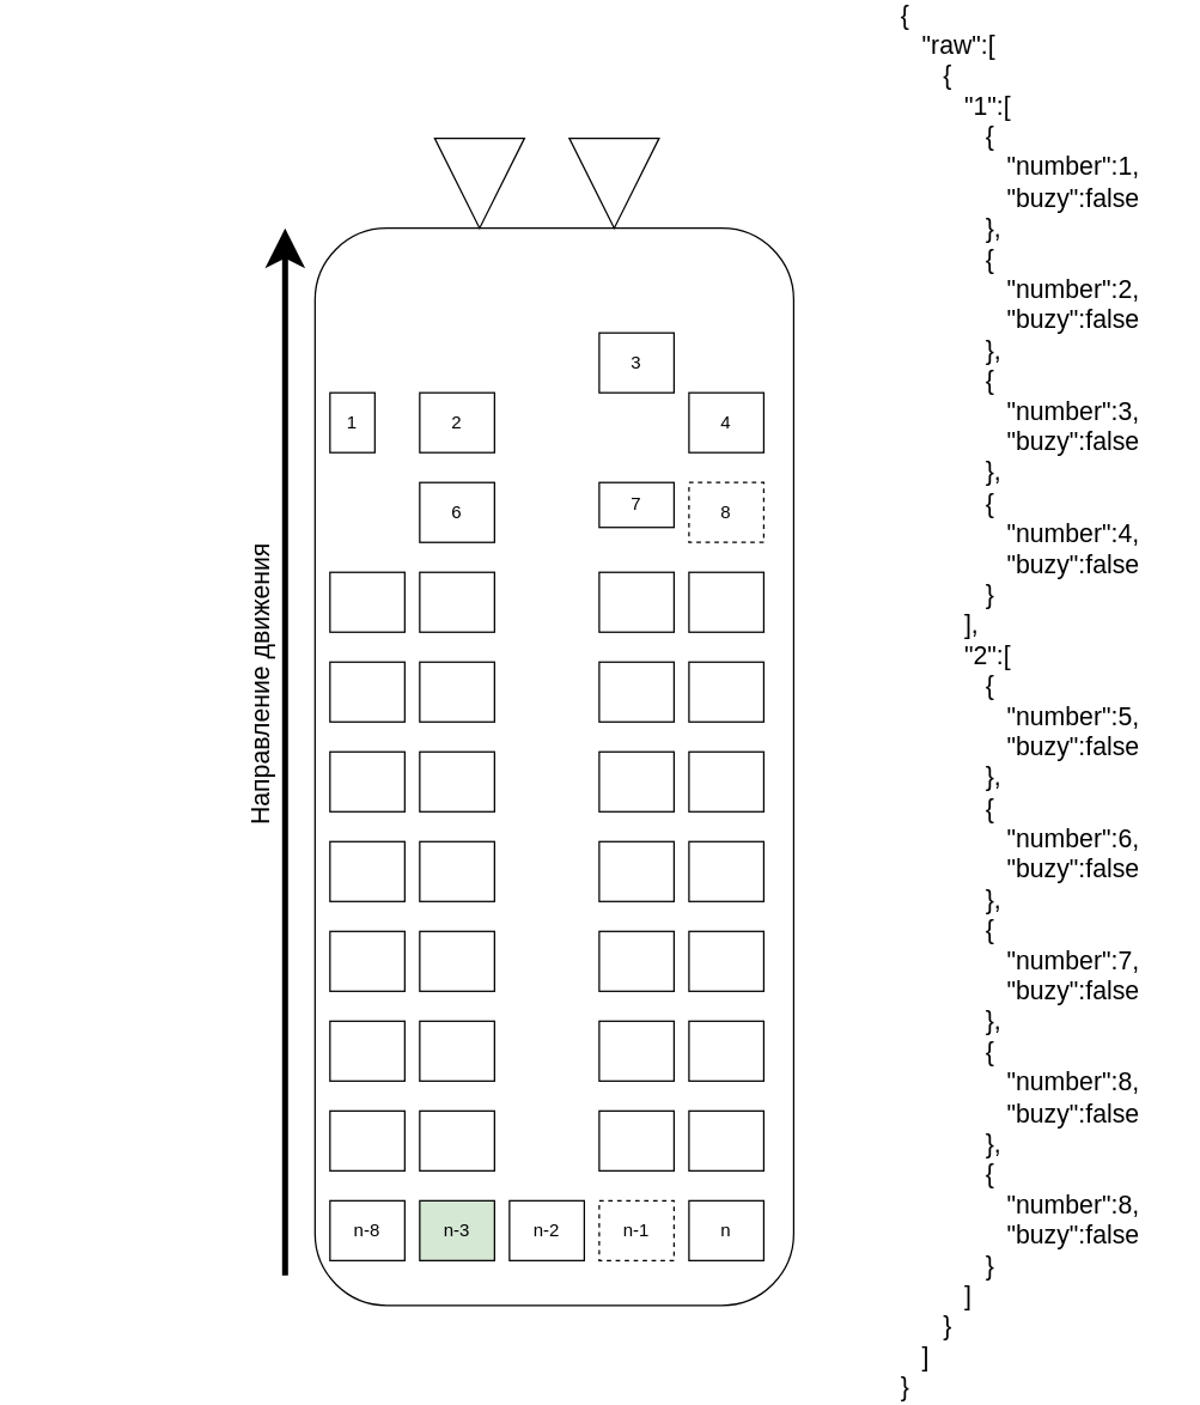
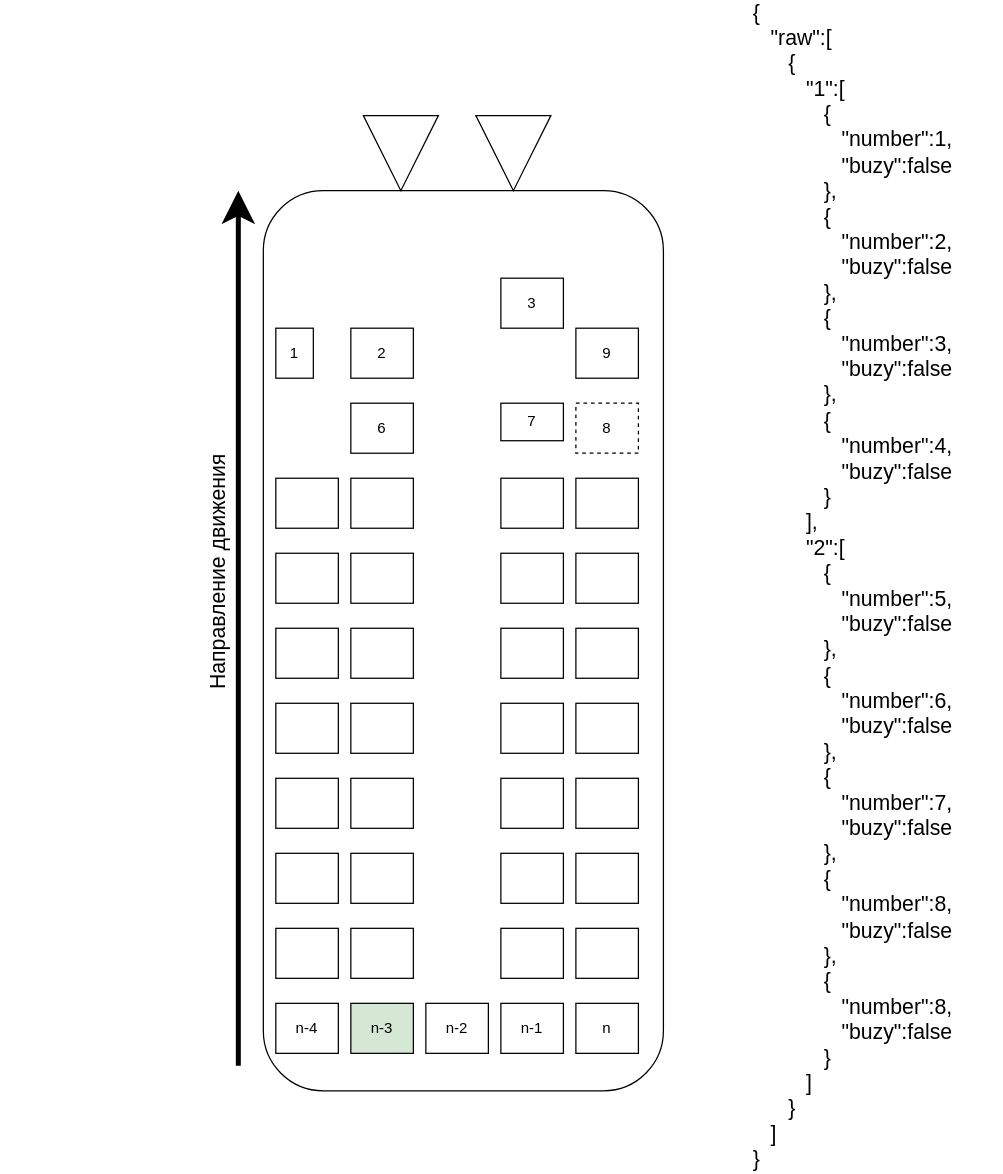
  <mxCell id="0" />
  <mxCell id="1" parent="0" />
  <mxCell id="2" value="" style="rounded=1;whiteSpace=wrap;html=1;" vertex="1" parent="1"><mxGeometry x="210" y="113" width="320" height="720" as="geometry" /></mxCell>
  <mxCell id="3" value="1" style="rounded=0;whiteSpace=wrap;html=1;" vertex="1" parent="1"><mxGeometry x="220" y="223" width="30" height="40" as="geometry" /></mxCell>
  <mxCell id="4" value="" style="triangle;whiteSpace=wrap;html=1;rotation=90;" vertex="1" parent="1"><mxGeometry x="290" y="53" width="60" height="60" as="geometry" /></mxCell>
  <mxCell id="5" value="" style="triangle;whiteSpace=wrap;html=1;rotation=90;" vertex="1" parent="1"><mxGeometry x="380" y="53" width="60" height="60" as="geometry" /></mxCell>
  <mxCell id="6" value="" style="endArrow=classic;html=1;rounded=0;endSize=14;strokeWidth=4;" edge="1" parent="1"><mxGeometry width="50" height="50" relative="1" as="geometry"><mxPoint x="190" y="813" as="sourcePoint" /><mxPoint x="190" y="113" as="targetPoint" /></mxGeometry></mxCell>
  <mxCell id="7" value="&lt;font style=&quot;font-size: 17px&quot;&gt;Направление движения&lt;/font&gt;" style="text;html=1;strokeColor=none;fillColor=none;align=center;verticalAlign=middle;whiteSpace=wrap;rounded=0;rotation=-90;" vertex="1" parent="1"><mxGeometry x="20" y="403" width="310" height="30" as="geometry" /></mxCell>
  <mxCell id="8" value="2" style="rounded=0;whiteSpace=wrap;html=1;" vertex="1" parent="1"><mxGeometry x="280" y="223" width="50" height="40" as="geometry" /></mxCell>
  <mxCell id="9" value="6" style="rounded=0;whiteSpace=wrap;html=1;" vertex="1" parent="1"><mxGeometry x="280" y="283" width="50" height="40" as="geometry" /></mxCell>
  <mxCell id="10" value="" style="rounded=0;whiteSpace=wrap;html=1;" vertex="1" parent="1"><mxGeometry x="220" y="343" width="50" height="40" as="geometry" /></mxCell>
  <mxCell id="11" value="" style="rounded=0;whiteSpace=wrap;html=1;" vertex="1" parent="1"><mxGeometry x="280" y="343" width="50" height="40" as="geometry" /></mxCell>
  <mxCell id="12" value="" style="rounded=0;whiteSpace=wrap;html=1;" vertex="1" parent="1"><mxGeometry x="220" y="403" width="50" height="40" as="geometry" /></mxCell>
  <mxCell id="13" value="" style="rounded=0;whiteSpace=wrap;html=1;" vertex="1" parent="1"><mxGeometry x="280" y="403" width="50" height="40" as="geometry" /></mxCell>
  <mxCell id="14" value="" style="rounded=0;whiteSpace=wrap;html=1;" vertex="1" parent="1"><mxGeometry x="220" y="463" width="50" height="40" as="geometry" /></mxCell>
  <mxCell id="15" value="" style="rounded=0;whiteSpace=wrap;html=1;" vertex="1" parent="1"><mxGeometry x="280" y="463" width="50" height="40" as="geometry" /></mxCell>
  <mxCell id="16" value="" style="rounded=0;whiteSpace=wrap;html=1;" vertex="1" parent="1"><mxGeometry x="220" y="523" width="50" height="40" as="geometry" /></mxCell>
  <mxCell id="17" value="" style="rounded=0;whiteSpace=wrap;html=1;" vertex="1" parent="1"><mxGeometry x="280" y="523" width="50" height="40" as="geometry" /></mxCell>
  <mxCell id="18" value="" style="rounded=0;whiteSpace=wrap;html=1;" vertex="1" parent="1"><mxGeometry x="220" y="583" width="50" height="40" as="geometry" /></mxCell>
  <mxCell id="19" value="" style="rounded=0;whiteSpace=wrap;html=1;" vertex="1" parent="1"><mxGeometry x="280" y="583" width="50" height="40" as="geometry" /></mxCell>
  <mxCell id="20" value="" style="rounded=0;whiteSpace=wrap;html=1;" vertex="1" parent="1"><mxGeometry x="220" y="643" width="50" height="40" as="geometry" /></mxCell>
  <mxCell id="21" value="" style="rounded=0;whiteSpace=wrap;html=1;" vertex="1" parent="1"><mxGeometry x="280" y="643" width="50" height="40" as="geometry" /></mxCell>
  <mxCell id="22" value="3" style="rounded=0;whiteSpace=wrap;html=1;" vertex="1" parent="1"><mxGeometry x="400" y="183" width="50" height="40" as="geometry" /></mxCell>
- <mxCell id="23" value="4" style="rounded=0;whiteSpace=wrap;html=1;" vertex="1" parent="1"><mxGeometry x="460" y="223" width="50" height="40" as="geometry" /></mxCell>
+ <mxCell id="23" value="9" style="rounded=0;whiteSpace=wrap;html=1;" vertex="1" parent="1"><mxGeometry x="460" y="223" width="50" height="40" as="geometry" /></mxCell>
  <mxCell id="24" value="7" style="rounded=0;whiteSpace=wrap;html=1;" vertex="1" parent="1"><mxGeometry x="400" y="283" width="50" height="30" as="geometry" /></mxCell>
  <mxCell id="25" value="8" style="rounded=0;whiteSpace=wrap;html=1;dashed=1;" vertex="1" parent="1"><mxGeometry x="460" y="283" width="50" height="40" as="geometry" /></mxCell>
  <mxCell id="26" value="" style="rounded=0;whiteSpace=wrap;html=1;" vertex="1" parent="1"><mxGeometry x="400" y="343" width="50" height="40" as="geometry" /></mxCell>
  <mxCell id="27" value="" style="rounded=0;whiteSpace=wrap;html=1;" vertex="1" parent="1"><mxGeometry x="460" y="343" width="50" height="40" as="geometry" /></mxCell>
  <mxCell id="28" value="" style="rounded=0;whiteSpace=wrap;html=1;" vertex="1" parent="1"><mxGeometry x="400" y="403" width="50" height="40" as="geometry" /></mxCell>
  <mxCell id="29" value="" style="rounded=0;whiteSpace=wrap;html=1;" vertex="1" parent="1"><mxGeometry x="460" y="403" width="50" height="40" as="geometry" /></mxCell>
  <mxCell id="30" value="" style="rounded=0;whiteSpace=wrap;html=1;" vertex="1" parent="1"><mxGeometry x="400" y="463" width="50" height="40" as="geometry" /></mxCell>
  <mxCell id="31" value="" style="rounded=0;whiteSpace=wrap;html=1;" vertex="1" parent="1"><mxGeometry x="460" y="463" width="50" height="40" as="geometry" /></mxCell>
  <mxCell id="32" value="" style="rounded=0;whiteSpace=wrap;html=1;" vertex="1" parent="1"><mxGeometry x="400" y="523" width="50" height="40" as="geometry" /></mxCell>
  <mxCell id="33" value="" style="rounded=0;whiteSpace=wrap;html=1;" vertex="1" parent="1"><mxGeometry x="460" y="523" width="50" height="40" as="geometry" /></mxCell>
  <mxCell id="34" value="" style="rounded=0;whiteSpace=wrap;html=1;" vertex="1" parent="1"><mxGeometry x="400" y="583" width="50" height="40" as="geometry" /></mxCell>
  <mxCell id="35" value="" style="rounded=0;whiteSpace=wrap;html=1;" vertex="1" parent="1"><mxGeometry x="460" y="583" width="50" height="40" as="geometry" /></mxCell>
  <mxCell id="36" value="" style="rounded=0;whiteSpace=wrap;html=1;" vertex="1" parent="1"><mxGeometry x="400" y="643" width="50" height="40" as="geometry" /></mxCell>
  <mxCell id="37" value="" style="rounded=0;whiteSpace=wrap;html=1;" vertex="1" parent="1"><mxGeometry x="460" y="643" width="50" height="40" as="geometry" /></mxCell>
  <mxCell id="38" value="" style="rounded=0;whiteSpace=wrap;html=1;" vertex="1" parent="1"><mxGeometry x="220" y="703" width="50" height="40" as="geometry" /></mxCell>
  <mxCell id="39" value="" style="rounded=0;whiteSpace=wrap;html=1;" vertex="1" parent="1"><mxGeometry x="280" y="703" width="50" height="40" as="geometry" /></mxCell>
  <mxCell id="40" value="" style="rounded=0;whiteSpace=wrap;html=1;" vertex="1" parent="1"><mxGeometry x="400" y="703" width="50" height="40" as="geometry" /></mxCell>
  <mxCell id="41" value="" style="rounded=0;whiteSpace=wrap;html=1;" vertex="1" parent="1"><mxGeometry x="460" y="703" width="50" height="40" as="geometry" /></mxCell>
- <mxCell id="42" value="n-8" style="rounded=0;whiteSpace=wrap;html=1;" vertex="1" parent="1"><mxGeometry x="220" y="763" width="50" height="40" as="geometry" /></mxCell>
+ <mxCell id="42" value="n-4" style="rounded=0;whiteSpace=wrap;html=1;" vertex="1" parent="1"><mxGeometry x="220" y="763" width="50" height="40" as="geometry" /></mxCell>
  <mxCell id="43" value="n-3" style="rounded=0;whiteSpace=wrap;html=1;fillColor=#d5e8d4;" vertex="1" parent="1"><mxGeometry x="280" y="763" width="50" height="40" as="geometry" /></mxCell>
- <mxCell id="44" value="n-1" style="rounded=0;whiteSpace=wrap;html=1;dashed=1;" vertex="1" parent="1"><mxGeometry x="400" y="763" width="50" height="40" as="geometry" /></mxCell>
+ <mxCell id="44" value="n-1" style="rounded=0;whiteSpace=wrap;html=1;" vertex="1" parent="1"><mxGeometry x="400" y="763" width="50" height="40" as="geometry" /></mxCell>
  <mxCell id="45" value="n" style="rounded=0;whiteSpace=wrap;html=1;" vertex="1" parent="1"><mxGeometry x="460" y="763" width="50" height="40" as="geometry" /></mxCell>
  <mxCell id="46" value="n-2" style="rounded=0;whiteSpace=wrap;html=1;" vertex="1" parent="1"><mxGeometry x="340" y="763" width="50" height="40" as="geometry" /></mxCell>
  <mxCell id="47" value="&lt;div&gt;{&lt;/div&gt;&lt;div&gt;&amp;nbsp; &amp;nbsp;&quot;raw&quot;:[&lt;/div&gt;&lt;div&gt;&amp;nbsp; &amp;nbsp; &amp;nbsp; {&lt;/div&gt;&lt;div&gt;&amp;nbsp; &amp;nbsp; &amp;nbsp; &amp;nbsp; &amp;nbsp;&quot;1&quot;:[&lt;/div&gt;&lt;div&gt;&amp;nbsp; &amp;nbsp; &amp;nbsp; &amp;nbsp; &amp;nbsp; &amp;nbsp; {&lt;/div&gt;&lt;div&gt;&amp;nbsp; &amp;nbsp; &amp;nbsp; &amp;nbsp; &amp;nbsp; &amp;nbsp; &amp;nbsp; &amp;nbsp;&quot;number&quot;:1,&lt;/div&gt;&lt;div&gt;&amp;nbsp; &amp;nbsp; &amp;nbsp; &amp;nbsp; &amp;nbsp; &amp;nbsp; &amp;nbsp; &amp;nbsp;&quot;buzy&quot;:false&lt;/div&gt;&lt;div&gt;&amp;nbsp; &amp;nbsp; &amp;nbsp; &amp;nbsp; &amp;nbsp; &amp;nbsp; },&lt;/div&gt;&lt;div&gt;&amp;nbsp; &amp;nbsp; &amp;nbsp; &amp;nbsp; &amp;nbsp; &amp;nbsp; {&lt;/div&gt;&lt;div&gt;&amp;nbsp; &amp;nbsp; &amp;nbsp; &amp;nbsp; &amp;nbsp; &amp;nbsp; &amp;nbsp; &amp;nbsp;&quot;number&quot;:2,&lt;/div&gt;&lt;div&gt;&amp;nbsp; &amp;nbsp; &amp;nbsp; &amp;nbsp; &amp;nbsp; &amp;nbsp; &amp;nbsp; &amp;nbsp;&quot;buzy&quot;:false&lt;/div&gt;&lt;div&gt;&amp;nbsp; &amp;nbsp; &amp;nbsp; &amp;nbsp; &amp;nbsp; &amp;nbsp; },&lt;/div&gt;&lt;div&gt;&amp;nbsp; &amp;nbsp; &amp;nbsp; &amp;nbsp; &amp;nbsp; &amp;nbsp; {&lt;/div&gt;&lt;div&gt;&amp;nbsp; &amp;nbsp; &amp;nbsp; &amp;nbsp; &amp;nbsp; &amp;nbsp; &amp;nbsp; &amp;nbsp;&quot;number&quot;:3,&lt;/div&gt;&lt;div&gt;&amp;nbsp; &amp;nbsp; &amp;nbsp; &amp;nbsp; &amp;nbsp; &amp;nbsp; &amp;nbsp; &amp;nbsp;&quot;buzy&quot;:false&lt;/div&gt;&lt;div&gt;&amp;nbsp; &amp;nbsp; &amp;nbsp; &amp;nbsp; &amp;nbsp; &amp;nbsp; },&lt;/div&gt;&lt;div&gt;&amp;nbsp; &amp;nbsp; &amp;nbsp; &amp;nbsp; &amp;nbsp; &amp;nbsp; {&lt;/div&gt;&lt;div&gt;&amp;nbsp; &amp;nbsp; &amp;nbsp; &amp;nbsp; &amp;nbsp; &amp;nbsp; &amp;nbsp; &amp;nbsp;&quot;number&quot;:4,&lt;/div&gt;&lt;div&gt;&amp;nbsp; &amp;nbsp; &amp;nbsp; &amp;nbsp; &amp;nbsp; &amp;nbsp; &amp;nbsp; &amp;nbsp;&quot;buzy&quot;:false&lt;/div&gt;&lt;div&gt;&amp;nbsp; &amp;nbsp; &amp;nbsp; &amp;nbsp; &amp;nbsp; &amp;nbsp; }&lt;/div&gt;&lt;div&gt;&amp;nbsp; &amp;nbsp; &amp;nbsp; &amp;nbsp; &amp;nbsp;],&lt;/div&gt;&lt;div&gt;&amp;nbsp; &amp;nbsp; &amp;nbsp; &amp;nbsp; &amp;nbsp;&quot;2&quot;:[&lt;/div&gt;&lt;div&gt;&amp;nbsp; &amp;nbsp; &amp;nbsp; &amp;nbsp; &amp;nbsp; &amp;nbsp; {&lt;/div&gt;&lt;div&gt;&amp;nbsp; &amp;nbsp; &amp;nbsp; &amp;nbsp; &amp;nbsp; &amp;nbsp; &amp;nbsp; &amp;nbsp;&quot;number&quot;:5,&lt;/div&gt;&lt;div&gt;&amp;nbsp; &amp;nbsp; &amp;nbsp; &amp;nbsp; &amp;nbsp; &amp;nbsp; &amp;nbsp; &amp;nbsp;&quot;buzy&quot;:false&lt;/div&gt;&lt;div&gt;&amp;nbsp; &amp;nbsp; &amp;nbsp; &amp;nbsp; &amp;nbsp; &amp;nbsp; },&lt;/div&gt;&lt;div&gt;&amp;nbsp; &amp;nbsp; &amp;nbsp; &amp;nbsp; &amp;nbsp; &amp;nbsp; {&lt;/div&gt;&lt;div&gt;&amp;nbsp; &amp;nbsp; &amp;nbsp; &amp;nbsp; &amp;nbsp; &amp;nbsp; &amp;nbsp; &amp;nbsp;&quot;number&quot;:6,&lt;/div&gt;&lt;div&gt;&amp;nbsp; &amp;nbsp; &amp;nbsp; &amp;nbsp; &amp;nbsp; &amp;nbsp; &amp;nbsp; &amp;nbsp;&quot;buzy&quot;:false&lt;/div&gt;&lt;div&gt;&amp;nbsp; &amp;nbsp; &amp;nbsp; &amp;nbsp; &amp;nbsp; &amp;nbsp; },&lt;/div&gt;&lt;div&gt;&amp;nbsp; &amp;nbsp; &amp;nbsp; &amp;nbsp; &amp;nbsp; &amp;nbsp; {&lt;/div&gt;&lt;div&gt;&amp;nbsp; &amp;nbsp; &amp;nbsp; &amp;nbsp; &amp;nbsp; &amp;nbsp; &amp;nbsp; &amp;nbsp;&quot;number&quot;:7,&lt;/div&gt;&lt;div&gt;&amp;nbsp; &amp;nbsp; &amp;nbsp; &amp;nbsp; &amp;nbsp; &amp;nbsp; &amp;nbsp; &amp;nbsp;&quot;buzy&quot;:false&lt;/div&gt;&lt;div&gt;&amp;nbsp; &amp;nbsp; &amp;nbsp; &amp;nbsp; &amp;nbsp; &amp;nbsp; },&lt;/div&gt;&lt;div&gt;&amp;nbsp; &amp;nbsp; &amp;nbsp; &amp;nbsp; &amp;nbsp; &amp;nbsp; {&lt;/div&gt;&lt;div&gt;&amp;nbsp; &amp;nbsp; &amp;nbsp; &amp;nbsp; &amp;nbsp; &amp;nbsp; &amp;nbsp; &amp;nbsp;&quot;number&quot;:8,&lt;/div&gt;&lt;div&gt;&amp;nbsp; &amp;nbsp; &amp;nbsp; &amp;nbsp; &amp;nbsp; &amp;nbsp; &amp;nbsp; &amp;nbsp;&quot;buzy&quot;:false&lt;/div&gt;&lt;div&gt;&amp;nbsp; &amp;nbsp; &amp;nbsp; &amp;nbsp; &amp;nbsp; &amp;nbsp; },&lt;/div&gt;&lt;div&gt;&amp;nbsp; &amp;nbsp; &amp;nbsp; &amp;nbsp; &amp;nbsp; &amp;nbsp; {&lt;/div&gt;&lt;div&gt;&amp;nbsp; &amp;nbsp; &amp;nbsp; &amp;nbsp; &amp;nbsp; &amp;nbsp; &amp;nbsp; &amp;nbsp;&quot;number&quot;:8,&lt;/div&gt;&lt;div&gt;&amp;nbsp; &amp;nbsp; &amp;nbsp; &amp;nbsp; &amp;nbsp; &amp;nbsp; &amp;nbsp; &amp;nbsp;&quot;buzy&quot;:false&lt;/div&gt;&lt;div&gt;&amp;nbsp; &amp;nbsp; &amp;nbsp; &amp;nbsp; &amp;nbsp; &amp;nbsp; }&lt;/div&gt;&lt;div&gt;&amp;nbsp; &amp;nbsp; &amp;nbsp; &amp;nbsp; &amp;nbsp;]&lt;/div&gt;&lt;div&gt;&amp;nbsp; &amp;nbsp; &amp;nbsp; }&lt;/div&gt;&lt;div&gt;&amp;nbsp; &amp;nbsp;]&lt;/div&gt;&lt;div&gt;}&lt;/div&gt;" style="text;html=1;strokeColor=none;fillColor=none;align=left;verticalAlign=middle;whiteSpace=wrap;rounded=0;fontSize=17;" vertex="1" parent="1"><mxGeometry x="600" y="20" width="180" height="820" as="geometry" /></mxCell>
